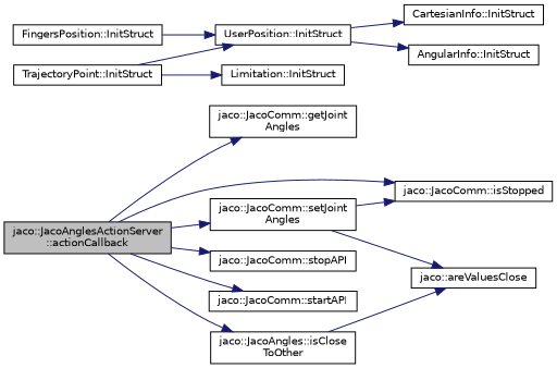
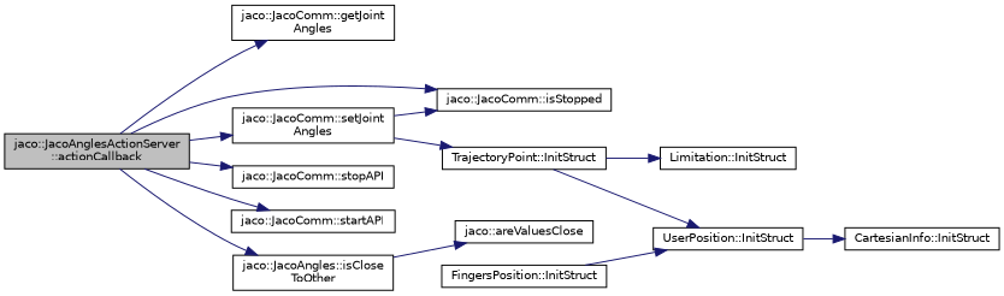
  digraph {
    rankdir=LR
    node [color=black fillcolor=white fontname=Helvetica fontsize=10 shape=record style=filled]
    edge [color=midnightblue fontname=Helvetica fontsize=10 labelfontname=Helvetica labelfontsize=10 style=solid]
    n1 [fillcolor=grey75 fontcolor=black height=0.2 label="jaco::JacoAnglesActionServer\l::actionCallback" width=0.4]
    n2 [height=0.2 label="jaco::JacoComm::getJoint\lAngles" width=0.4]
    n3 [height=0.2 label="jaco::JacoComm::isStopped" width=0.4]
    n4 [height=0.2 label="jaco::JacoComm::setJoint\lAngles" width=0.4]
    n5 [height=0.2 label="jaco::JacoComm::stopAPI" width=0.4]
    n6 [height=0.2 label="jaco::JacoComm::startAPI" width=0.4]
    n7 [height=0.2 label="jaco::JacoAngles::isClose\lToOther" width=0.4]
    n8 [height=0.2 label="TrajectoryPoint::InitStruct" width=0.4]
    n9 [height=0.2 label="jaco::areValuesClose" width=0.4]
    n10 [height=0.2 label="UserPosition::InitStruct" width=0.4]
    n11 [height=0.2 label="Limitation::InitStruct" width=0.4]
    n12 [height=0.2 label="CartesianInfo::InitStruct" width=0.4]
-   n13 [height=0.2 label="AngularInfo::InitStruct" width=0.4]
    n14 [height=0.2 label="FingersPosition::InitStruct" width=0.4]
    n1 -> n2
    n1 -> n3
    n1 -> n4
    n1 -> n5
    n1 -> n6
    n1 -> n7
    n4 -> n3
-   n4 -> n9
+   n4 -> n8
    n7 -> n9
    n8 -> n10
    n8 -> n11
    n10 -> n12
-   n10 -> n13
    n14 -> n10
  }
